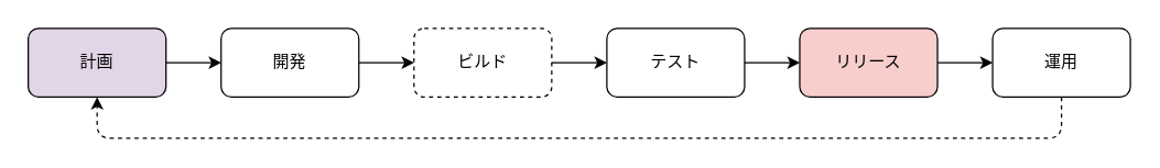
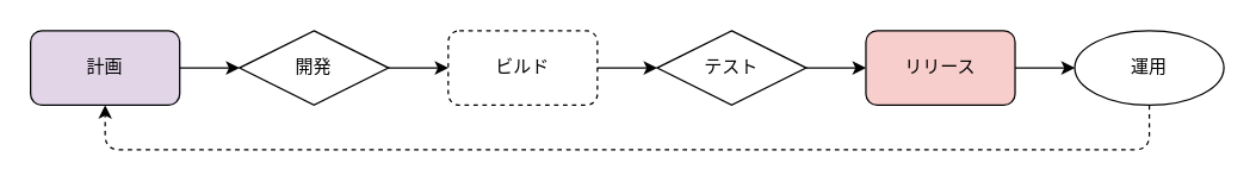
  <mxCell id="0" />
  <mxCell id="1" parent="0" />
  <mxCell id="2" value="" style="group" vertex="1" connectable="0" parent="1"><mxGeometry x="20" y="20" width="140" height="50" as="geometry" /></mxCell>
  <mxCell id="3" value="計画" style="rounded=1;whiteSpace=wrap;html=1;fillColor=#e1d5e7;" vertex="1" parent="2"><mxGeometry width="100" height="50" as="geometry" /></mxCell>
  <mxCell id="4" value="" style="endArrow=classic;html=1;exitX=1;exitY=0.5;exitDx=0;exitDy=0;" edge="1" parent="2" source="3"><mxGeometry width="50" height="50" relative="1" as="geometry"><mxPoint x="330" y="80" as="sourcePoint" /><mxPoint x="140" y="25" as="targetPoint" /></mxGeometry></mxCell>
  <mxCell id="5" value="" style="group" vertex="1" connectable="0" parent="1"><mxGeometry x="160" y="20" width="140" height="50" as="geometry" /></mxCell>
- <mxCell id="6" value="開発" style="rounded=1;whiteSpace=wrap;html=1;" vertex="1" parent="5"><mxGeometry width="100" height="50" as="geometry" /></mxCell>
+ <mxCell id="6" value="開発" style="rhombus;whiteSpace=wrap;html=1;" vertex="1" parent="5"><mxGeometry width="100" height="50" as="geometry" /></mxCell>
  <mxCell id="7" value="" style="endArrow=classic;html=1;exitX=1;exitY=0.5;exitDx=0;exitDy=0;" edge="1" parent="5" source="6"><mxGeometry width="50" height="50" relative="1" as="geometry"><mxPoint x="330" y="80" as="sourcePoint" /><mxPoint x="140" y="25" as="targetPoint" /></mxGeometry></mxCell>
  <mxCell id="8" value="" style="group" vertex="1" connectable="0" parent="1"><mxGeometry x="300" y="20" width="140" height="50" as="geometry" /></mxCell>
  <mxCell id="9" value="ビルド" style="rounded=1;whiteSpace=wrap;html=1;dashed=1;" vertex="1" parent="8"><mxGeometry width="100" height="50" as="geometry" /></mxCell>
  <mxCell id="10" value="" style="endArrow=classic;html=1;exitX=1;exitY=0.5;exitDx=0;exitDy=0;" edge="1" parent="8" source="9"><mxGeometry width="50" height="50" relative="1" as="geometry"><mxPoint x="330" y="80" as="sourcePoint" /><mxPoint x="140" y="25" as="targetPoint" /></mxGeometry></mxCell>
  <mxCell id="11" value="" style="group" vertex="1" connectable="0" parent="1"><mxGeometry x="440" y="20" width="140" height="50" as="geometry" /></mxCell>
- <mxCell id="12" value="テスト" style="rounded=1;whiteSpace=wrap;html=1;" vertex="1" parent="11"><mxGeometry width="100" height="50" as="geometry" /></mxCell>
+ <mxCell id="12" value="テスト" style="rhombus;whiteSpace=wrap;html=1;" vertex="1" parent="11"><mxGeometry width="100" height="50" as="geometry" /></mxCell>
  <mxCell id="13" value="" style="endArrow=classic;html=1;exitX=1;exitY=0.5;exitDx=0;exitDy=0;" edge="1" parent="11" source="12"><mxGeometry width="50" height="50" relative="1" as="geometry"><mxPoint x="330" y="80" as="sourcePoint" /><mxPoint x="140" y="25" as="targetPoint" /></mxGeometry></mxCell>
  <mxCell id="14" value="" style="group;movable=0;resizable=0;rotatable=0;deletable=0;editable=0;connectable=0;" vertex="1" connectable="0" parent="1"><mxGeometry x="580" y="20" width="140" height="50" as="geometry" /></mxCell>
  <mxCell id="15" value="" style="endArrow=classic;html=1;exitX=0.5;exitY=1;exitDx=0;exitDy=0;entryX=0.5;entryY=1;entryDx=0;entryDy=0;dashed=1;" edge="1" parent="1" source="16" target="3"><mxGeometry width="50" height="50" relative="1" as="geometry"><mxPoint x="910" y="100" as="sourcePoint" /><mxPoint x="720" y="45" as="targetPoint" /><Array as="points"><mxPoint x="770" y="100" /><mxPoint x="630" y="100" /><mxPoint x="70" y="100" /></Array></mxGeometry></mxCell>
- <mxCell id="16" value="運用" style="rounded=1;whiteSpace=wrap;html=1;" vertex="1" parent="1"><mxGeometry x="720" y="20" width="100" height="50" as="geometry" /></mxCell>
+ <mxCell id="16" value="運用" style="ellipse;whiteSpace=wrap;html=1;" vertex="1" parent="1"><mxGeometry x="720" y="20" width="100" height="50" as="geometry" /></mxCell>
  <mxCell id="17" value="" style="group" vertex="1" connectable="0" parent="1"><mxGeometry x="580" y="20" width="140" height="50" as="geometry" /></mxCell>
  <mxCell id="18" value="リリース" style="rounded=1;whiteSpace=wrap;html=1;fillColor=#f8cecc;" vertex="1" parent="17"><mxGeometry width="100" height="50" as="geometry" /></mxCell>
  <mxCell id="19" value="" style="endArrow=classic;html=1;exitX=1;exitY=0.5;exitDx=0;exitDy=0;" edge="1" parent="17" source="18"><mxGeometry width="50" height="50" relative="1" as="geometry"><mxPoint x="330" y="80" as="sourcePoint" /><mxPoint x="140" y="25" as="targetPoint" /></mxGeometry></mxCell>
